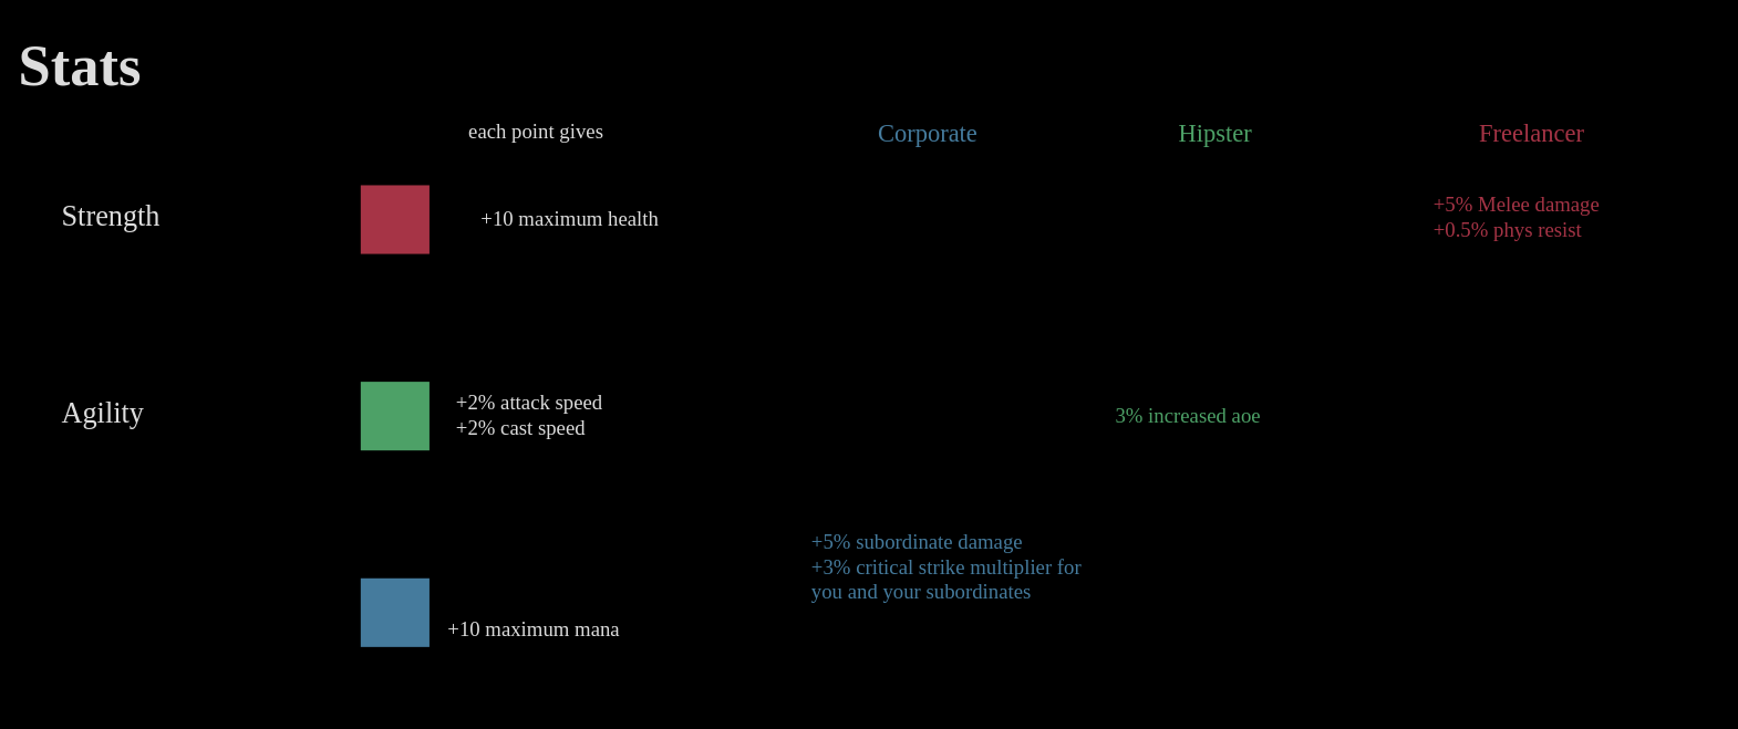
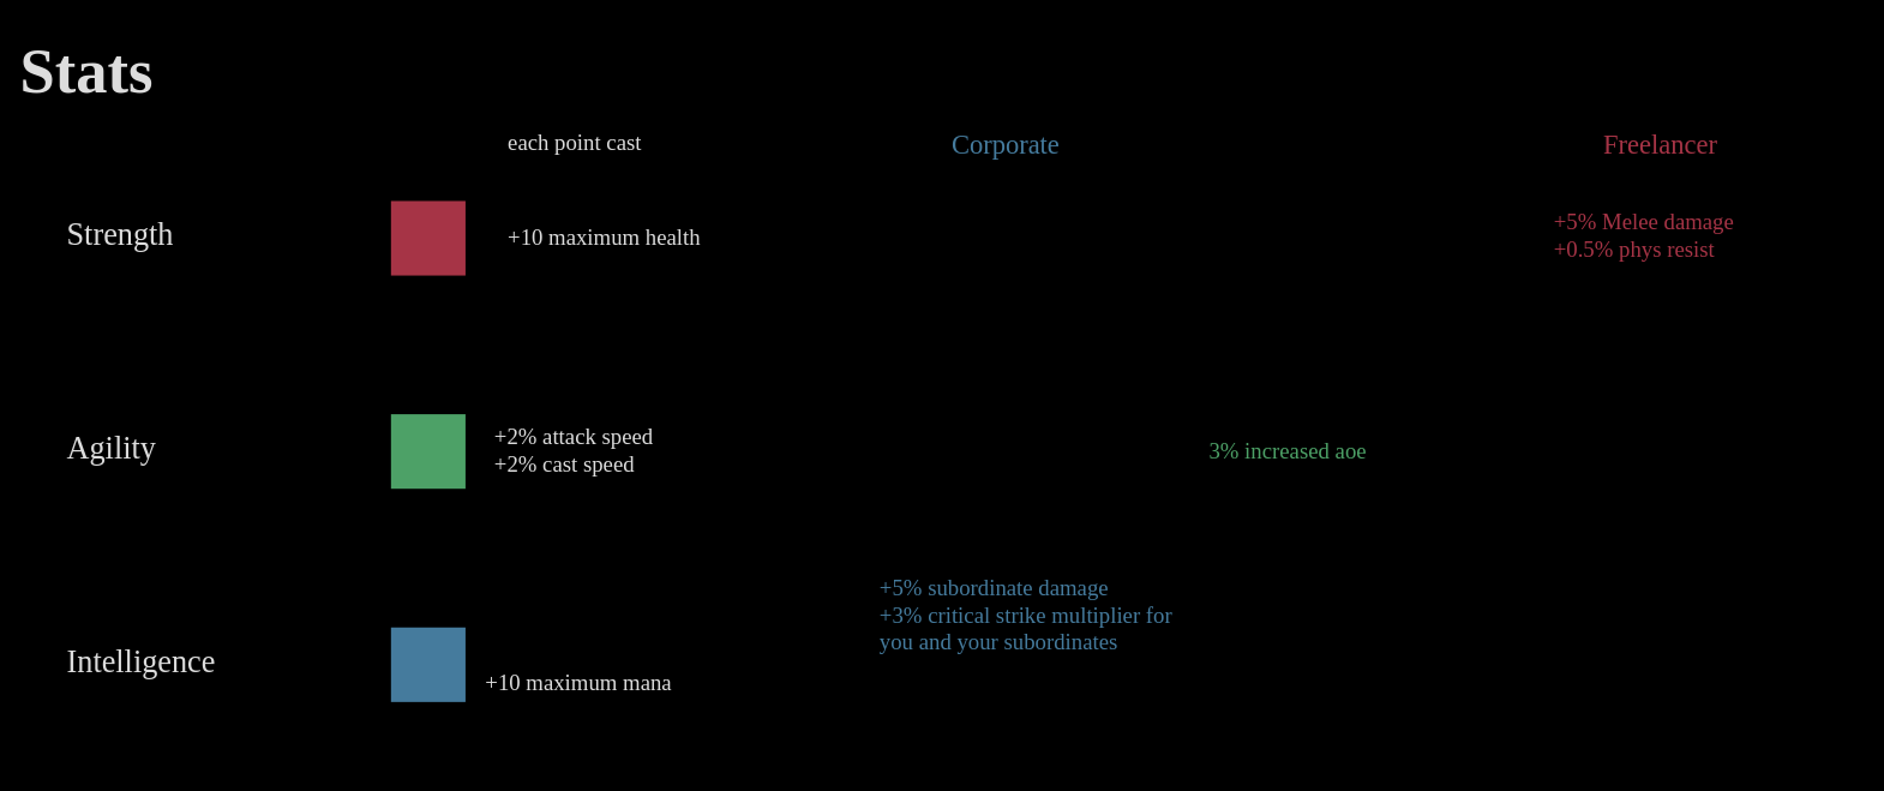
  <mxCell id="0" />
  <mxCell id="1" parent="0" />
  <mxCell id="2" value="" style="group" vertex="1" connectable="0" parent="1"><mxGeometry x="20" y="20" width="2051" height="836" as="geometry" /></mxCell>
  <mxCell id="3" value="&lt;b&gt;&lt;font style=&quot;font-size: 70px&quot;&gt;Stats&lt;br&gt;&lt;/font&gt;&lt;/b&gt;" style="whiteSpace=wrap;html=1;strokeColor=none;fillColor=none;fontFamily=Major Mono Display;fontSize=70;fontColor=#dddddd;align=left;FType=g;" parent="2" vertex="1"><mxGeometry width="826.149" height="115.916" as="geometry" /></mxCell>
- <mxCell id="4" value="each point gives" style="whiteSpace=wrap;html=1;strokeColor=none;fillColor=none;fontFamily=Major Mono Display;fontSize=25;fontColor=#dddddd;align=left;fontStyle=0;horizontal=1;verticalAlign=top;container=1;" parent="2" vertex="1"><mxGeometry x="542.174" y="115.915" width="316.613" height="55.654" as="geometry"><mxRectangle x="275" y="693" width="2980" height="214" as="alternateBounds" /></mxGeometry></mxCell>
+ <mxCell id="4" value="each point cast" style="whiteSpace=wrap;html=1;strokeColor=none;fillColor=none;fontFamily=Major Mono Display;fontSize=25;fontColor=#dddddd;align=left;fontStyle=0;horizontal=1;verticalAlign=top;container=1;" parent="2" vertex="1"><mxGeometry x="542.174" y="115.915" width="316.613" height="55.654" as="geometry"><mxRectangle x="275" y="693" width="2980" height="214" as="alternateBounds" /></mxGeometry></mxCell>
  <mxCell id="5" value="Corporate" style="whiteSpace=wrap;html=1;strokeColor=none;fillColor=none;fontFamily=Major Mono Display;fontSize=30;align=left;fontStyle=0;horizontal=1;verticalAlign=top;container=1;fontColor=#457B9D;rounded=0;glass=0;sketch=0;shadow=0;strokeWidth=1;" parent="2" vertex="1"><mxGeometry x="1034.683" y="115.915" width="213.145" height="55.654" as="geometry"><mxRectangle x="275" y="693" width="2980" height="214" as="alternateBounds" /></mxGeometry></mxCell>
- <mxCell id="6" value="Hipster" style="whiteSpace=wrap;html=1;strokeColor=none;fillColor=none;fontFamily=Major Mono Display;fontSize=30;align=left;fontStyle=0;horizontal=1;verticalAlign=top;container=1;rounded=0;glass=0;sketch=0;shadow=0;strokeWidth=1;fontColor=#4DA167;" parent="2" vertex="1"><mxGeometry x="1396.822" y="115.915" width="170.723" height="55.654" as="geometry"><mxRectangle x="275" y="693" width="2980" height="214" as="alternateBounds" /></mxGeometry></mxCell>
  <mxCell id="7" value="Freelancer" style="whiteSpace=wrap;html=1;strokeColor=none;fillColor=none;fontFamily=Major Mono Display;fontSize=30;align=left;fontStyle=0;horizontal=1;verticalAlign=top;container=1;rounded=0;glass=0;sketch=0;shadow=0;strokeWidth=1;fontColor=#A63446;" parent="2" vertex="1"><mxGeometry x="1758.961" y="115.915" width="236.942" height="55.654" as="geometry"><mxRectangle x="275" y="693" width="2980" height="214" as="alternateBounds" /></mxGeometry></mxCell>
  <mxCell id="8" value="" style="group" parent="2" vertex="1" connectable="0"><mxGeometry x="51.734" y="439.314" width="1591.86" height="94.731" as="geometry" /></mxCell>
  <mxCell id="9" value="" style="group" parent="8" vertex="1" connectable="0"><mxGeometry width="444.914" height="94.731" as="geometry" /></mxCell>
  <mxCell id="10" value="Agility" style="whiteSpace=wrap;html=1;strokeColor=none;fillColor=none;fontFamily=Major Mono Display;fontSize=35;fontColor=#dddddd;align=left;fontStyle=0;horizontal=1;verticalAlign=top;container=1;" parent="9" vertex="1"><mxGeometry y="10.965" width="230.734" height="72.801" as="geometry"><mxRectangle x="275" y="693" width="2980" height="214" as="alternateBounds" /></mxGeometry></mxCell>
  <mxCell id="11" value="" style="whiteSpace=wrap;html=1;aspect=fixed;fillColor=#4da167;strokeColor=none;" parent="9" vertex="1"><mxGeometry x="362.139" width="82.775" height="82.775" as="geometry" /></mxCell>
  <mxCell id="12" value="+2% attack speed&lt;br&gt;+2% cast speed" style="html=1;strokeColor=none;fillColor=none;fontFamily=Major Mono Display;fontSize=25;fontColor=#dddddd;align=left;fontStyle=0;horizontal=1;verticalAlign=top;container=1;whiteSpace=wrap;" parent="8" vertex="1"><mxGeometry x="475.44" y="3.256" width="365.243" height="88.218" as="geometry"><mxRectangle x="275" y="693" width="2980" height="214" as="alternateBounds" /></mxGeometry></mxCell>
  <mxCell id="13" value="3% increased aoe" style="whiteSpace=wrap;html=1;strokeColor=none;fillColor=none;fontFamily=Major Mono Display;fontSize=25;align=left;fontStyle=0;horizontal=1;verticalAlign=top;container=1;fontColor=#4DA167;" parent="8" vertex="1"><mxGeometry x="1269.038" y="19.976" width="322.821" height="54.766" as="geometry"><mxRectangle x="275" y="693" width="2980" height="214" as="alternateBounds" /></mxGeometry></mxCell>
  <mxCell id="14" value="" style="group" parent="2" vertex="1" connectable="0"><mxGeometry x="51.734" y="611.014" width="1254.036" height="224.986" as="geometry" /></mxCell>
  <mxCell id="15" value="" style="group" parent="14" vertex="1" connectable="0"><mxGeometry y="65.127" width="444.914" height="94.731" as="geometry" /></mxCell>
+ <mxCell id="16" value="Intelligence&lt;br&gt;" style="whiteSpace=wrap;html=1;strokeColor=none;fillColor=none;fontFamily=Major Mono Display;fontSize=35;fontColor=#dddddd;align=left;fontStyle=0;horizontal=1;verticalAlign=top;container=1;" parent="15" vertex="1"><mxGeometry y="10.965" width="327.994" height="72.801" as="geometry"><mxRectangle x="803" y="995" width="2980" height="214" as="alternateBounds" /></mxGeometry></mxCell>
  <mxCell id="17" value="" style="whiteSpace=wrap;html=1;strokeColor=none;fillColor=#457b9d;aspect=fixed;" parent="15" vertex="1"><mxGeometry x="362.139" width="82.775" height="82.775" as="geometry" /></mxCell>
  <mxCell id="18" value="+10 maximum mana" style="whiteSpace=wrap;html=1;strokeColor=none;fillColor=none;fontFamily=Major Mono Display;fontSize=25;fontColor=#dddddd;align=left;fontStyle=0;horizontal=1;verticalAlign=top;container=1;" parent="14" vertex="1"><mxGeometry x="465.44" y="104.666" width="350.757" height="55.654" as="geometry"><mxRectangle x="275" y="693" width="2980" height="214" as="alternateBounds" /></mxGeometry></mxCell>
  <mxCell id="19" value="+5% subordinate damage&lt;br&gt;+3% critical strike multiplier for you and your subordinates" style="whiteSpace=wrap;html=1;strokeColor=none;fillColor=none;fontFamily=Major Mono Display;fontSize=25;align=left;fontStyle=0;horizontal=1;verticalAlign=top;container=1;fontColor=#457B9D;" parent="14" vertex="1"><mxGeometry x="903.278" width="350.757" height="224.986" as="geometry"><mxRectangle x="275" y="693" width="2980" height="214" as="alternateBounds" /></mxGeometry></mxCell>
  <mxCell id="20" value="" style="group" parent="2" vertex="1" connectable="0"><mxGeometry x="51.734" y="202.487" width="1999.266" height="94.731" as="geometry" /></mxCell>
  <mxCell id="21" value="+5% Melee damage&lt;br&gt;+0.5% phys resist" style="whiteSpace=wrap;html=1;strokeColor=none;fillColor=none;fontFamily=Major Mono Display;fontSize=25;align=left;fontStyle=0;horizontal=1;verticalAlign=top;container=1;fontColor=#A63446;" parent="20" vertex="1"><mxGeometry x="1652.13" y="2.889" width="347.136" height="88.952" as="geometry"><mxRectangle x="275" y="693" width="2980" height="214" as="alternateBounds" /></mxGeometry></mxCell>
- <mxCell id="22" value="+10 maximum health" style="whiteSpace=wrap;html=1;strokeColor=none;fillColor=none;fontFamily=Major Mono Display;fontSize=25;fontColor=#dddddd;align=left;fontStyle=0;horizontal=1;verticalAlign=top;container=1;" parent="20" vertex="1"><mxGeometry x="505.44" y="19.538" width="350.757" height="55.654" as="geometry"><mxRectangle x="275" y="693" width="2980" height="214" as="alternateBounds" /></mxGeometry></mxCell>
+ <mxCell id="22" value="+10 maximum health" style="whiteSpace=wrap;html=1;strokeColor=none;fillColor=none;fontFamily=Major Mono Display;fontSize=25;fontColor=#dddddd;align=left;fontStyle=0;horizontal=1;verticalAlign=top;container=1;" parent="20" vertex="1"><mxGeometry x="490.44" y="19.538" width="350.757" height="55.654" as="geometry"><mxRectangle x="275" y="693" width="2980" height="214" as="alternateBounds" /></mxGeometry></mxCell>
  <mxCell id="23" value="" style="whiteSpace=wrap;html=1;aspect=fixed;strokeColor=none;fillColor=#a63446;" parent="20" vertex="1"><mxGeometry x="362.139" width="82.775" height="82.775" as="geometry" /></mxCell>
  <mxCell id="24" value="Strength&lt;br&gt;" style="whiteSpace=wrap;html=1;strokeColor=none;fillColor=none;fontFamily=Major Mono Display;fontSize=35;fontColor=#dddddd;align=left;fontStyle=0;horizontal=1;verticalAlign=top;container=1;" parent="20" vertex="1"><mxGeometry y="10.965" width="230.734" height="72.801" as="geometry"><mxRectangle x="275" y="693" width="2980" height="214" as="alternateBounds" /></mxGeometry></mxCell>
